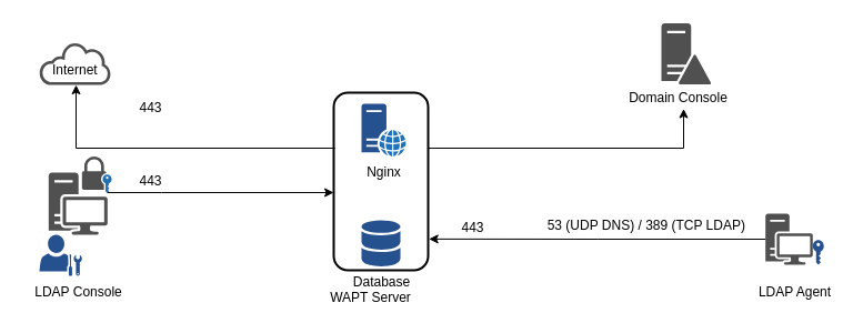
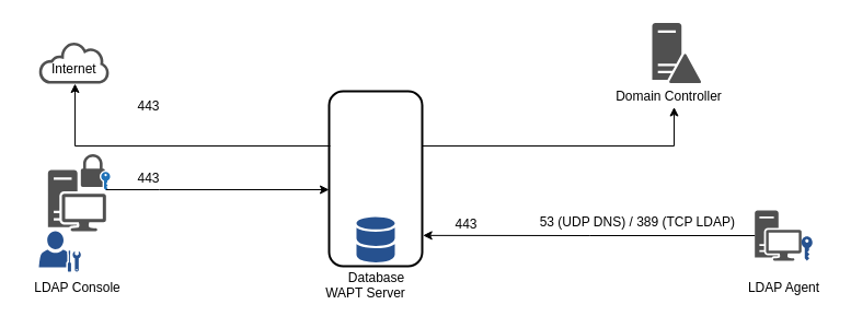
  <mxCell id="0" />
  <mxCell id="1" parent="0" />
  <mxCell id="2" value="" style="edgeStyle=orthogonalEdgeStyle;rounded=0;orthogonalLoop=1;jettySize=auto;html=1;" parent="1" source="3" target="18" edge="1"><mxGeometry relative="1" as="geometry"><mxPoint x="585" y="13" as="targetPoint" /><Array as="points"><mxPoint x="615" y="133" /></Array></mxGeometry></mxCell>
  <mxCell id="3" value="" style="rounded=1;whiteSpace=wrap;html=1;strokeWidth=2;" parent="1" vertex="1"><mxGeometry x="300" y="83" width="85" height="160" as="geometry" /></mxCell>
  <mxCell id="4" value="" style="group" parent="1" vertex="1" connectable="0"><mxGeometry x="688.7" y="192" width="52.59" height="46" as="geometry" /></mxCell>
  <mxCell id="5" value="" style="pointerEvents=1;shadow=0;dashed=0;html=1;strokeColor=none;fillColor=#505050;labelPosition=center;verticalLabelPosition=bottom;verticalAlign=top;outlineConnect=0;align=center;shape=mxgraph.office.devices.workstation;" parent="4" vertex="1"><mxGeometry width="42.59" height="46" as="geometry" /></mxCell>
  <mxCell id="6" value="" style="pointerEvents=1;shadow=0;dashed=0;html=1;strokeColor=none;labelPosition=center;verticalLabelPosition=bottom;verticalAlign=top;outlineConnect=0;align=center;shape=mxgraph.office.security.key_permissions;fillColor=#26518f;aspect=fixed;" parent="4" vertex="1"><mxGeometry x="42.59" y="23.79" width="10" height="22.21" as="geometry" /></mxCell>
  <mxCell id="7" value="LDAP Agent" style="text;html=1;align=center;verticalAlign=middle;resizable=0;points=[];;autosize=1;" parent="1" vertex="1"><mxGeometry x="675" y="253" width="80" height="20" as="geometry" /></mxCell>
- <mxCell id="8" value="Nginx" style="pointerEvents=1;shadow=0;dashed=0;html=1;strokeColor=none;fillColor=#26518f;labelPosition=center;verticalLabelPosition=bottom;verticalAlign=top;outlineConnect=0;align=center;shape=mxgraph.office.servers.web_server_blue;" parent="1" vertex="1"><mxGeometry x="325" y="93" width="40" height="47.5" as="geometry" /></mxCell>
  <mxCell id="9" value="Database" style="shadow=0;dashed=0;html=1;strokeColor=none;labelPosition=center;verticalLabelPosition=bottom;verticalAlign=top;outlineConnect=0;align=center;shape=mxgraph.office.databases.database_mini_2;fillColor=#26518f;" parent="1" vertex="1"><mxGeometry x="325" y="198" width="35" height="42" as="geometry" /></mxCell>
  <mxCell id="10" value="WAPT Server" style="text;html=1;align=center;verticalAlign=middle;resizable=0;points=[];;autosize=1;" parent="1" vertex="1"><mxGeometry x="287.5" y="258" width="90" height="20" as="geometry" /></mxCell>
  <mxCell id="11" value="" style="edgeStyle=orthogonalEdgeStyle;rounded=0;orthogonalLoop=1;jettySize=auto;html=1;entryX=1.011;entryY=0.887;entryDx=0;entryDy=0;entryPerimeter=0;" parent="1" source="5" edge="1"><mxGeometry relative="1" as="geometry"><mxPoint x="385.714" y="214.857" as="targetPoint" /></mxGeometry></mxCell>
  <mxCell id="12" value="443" style="text;html=1;align=center;verticalAlign=middle;resizable=0;points=[];;autosize=1;" parent="1" vertex="1"><mxGeometry x="405" y="195" width="40" height="20" as="geometry" /></mxCell>
  <mxCell id="13" value="53 (UDP DNS) / 389 (TCP LDAP)&amp;nbsp;" style="text;html=1;align=center;verticalAlign=middle;resizable=0;points=[];;autosize=1;" parent="1" vertex="1"><mxGeometry x="482.5" y="192.75" width="200" height="20" as="geometry" /></mxCell>
  <mxCell id="14" value="" style="edgeStyle=orthogonalEdgeStyle;rounded=0;orthogonalLoop=1;jettySize=auto;html=1;" parent="1" target="25" edge="1"><mxGeometry relative="1" as="geometry"><mxPoint x="301" y="133" as="sourcePoint" /><mxPoint x="123.214" y="373.857" as="targetPoint" /><Array as="points"><mxPoint x="301" y="133" /><mxPoint x="68" y="133" /></Array></mxGeometry></mxCell>
  <mxCell id="15" value="443" style="text;html=1;align=center;verticalAlign=middle;resizable=0;points=[];;autosize=1;" parent="1" vertex="1"><mxGeometry x="115" y="86.75" width="40" height="20" as="geometry" /></mxCell>
  <mxCell id="16" value="" style="group" parent="1" vertex="1" connectable="0"><mxGeometry x="555" y="20.5" width="110" height="77" as="geometry" /></mxCell>
  <mxCell id="17" value="" style="pointerEvents=1;shadow=0;dashed=0;html=1;strokeColor=none;fillColor=#505050;labelPosition=center;verticalLabelPosition=bottom;verticalAlign=top;outlineConnect=0;align=center;shape=mxgraph.office.servers.domain_controller;" parent="16" vertex="1"><mxGeometry x="40" width="45" height="55" as="geometry" /></mxCell>
- <mxCell id="18" value="Domain Console" style="text;html=1;align=center;verticalAlign=middle;resizable=0;points=[];;autosize=1;" parent="16" vertex="1"><mxGeometry y="57" width="110" height="20" as="geometry" /></mxCell>
+ <mxCell id="18" value="Domain Controller" style="text;html=1;align=center;verticalAlign=middle;resizable=0;points=[];;autosize=1;" parent="16" vertex="1"><mxGeometry y="57" width="110" height="20" as="geometry" /></mxCell>
  <mxCell id="19" value="" style="group" parent="1" vertex="1" connectable="0"><mxGeometry x="35" y="140.5" width="65.06" height="112.52" as="geometry" /></mxCell>
  <mxCell id="20" value="" style="pointerEvents=1;shadow=0;dashed=0;html=1;strokeColor=none;fillColor=#505050;labelPosition=center;verticalLabelPosition=bottom;verticalAlign=top;outlineConnect=0;align=center;shape=mxgraph.office.devices.workstation;" parent="19" vertex="1"><mxGeometry x="8.32" y="14.52" width="53" height="56" as="geometry" /></mxCell>
  <mxCell id="21" value="" style="pointerEvents=1;shadow=0;dashed=0;html=1;strokeColor=none;fillColor=#505050;labelPosition=center;verticalLabelPosition=bottom;verticalAlign=top;outlineConnect=0;align=center;shape=mxgraph.office.security.lock_with_key_security_blue;" parent="19" vertex="1"><mxGeometry x="38.32" width="26.74" height="33" as="geometry" /></mxCell>
  <mxCell id="22" value="" style="pointerEvents=1;shadow=0;dashed=0;html=1;strokeColor=none;fillColor=#26518f;labelPosition=center;verticalLabelPosition=bottom;verticalAlign=top;outlineConnect=0;align=center;shape=mxgraph.office.users.administrator;" parent="19" vertex="1"><mxGeometry y="70.52" width="38.32" height="37" as="geometry" /></mxCell>
  <mxCell id="23" value="" style="group" parent="1" vertex="1" connectable="0"><mxGeometry x="35" y="37.99" width="70" height="38.03" as="geometry" /></mxCell>
  <mxCell id="24" value="Internet" style="text;html=1;resizable=0;autosize=1;align=left;verticalAlign=top;spacingTop=-4;points=[];rotation=0;" parent="23" vertex="1"><mxGeometry x="10" y="15" width="60" height="20" as="geometry" /></mxCell>
  <mxCell id="25" value="" style="pointerEvents=1;shadow=0;dashed=0;html=1;strokeColor=none;fillColor=#505050;labelPosition=center;verticalLabelPosition=bottom;outlineConnect=0;verticalAlign=top;align=center;shape=mxgraph.office.clouds.cloud;" parent="23" vertex="1"><mxGeometry width="65" height="38.03" as="geometry" /></mxCell>
  <mxCell id="26" value="LDAP Console" style="text;html=1;align=center;verticalAlign=middle;resizable=0;points=[];;autosize=1;" parent="1" vertex="1"><mxGeometry x="20" y="253" width="100" height="20" as="geometry" /></mxCell>
  <mxCell id="27" value="443" style="text;html=1;align=center;verticalAlign=middle;resizable=0;points=[];;autosize=1;" parent="1" vertex="1"><mxGeometry x="115" y="153" width="40" height="20" as="geometry" /></mxCell>
  <mxCell id="28" value="" style="edgeStyle=orthogonalEdgeStyle;rounded=0;orthogonalLoop=1;jettySize=auto;html=1;" parent="1" source="20" target="3" edge="1"><mxGeometry relative="1" as="geometry"><mxPoint x="66.481" y="147.37" as="sourcePoint" /><mxPoint x="299.997" y="178.626" as="targetPoint" /><Array as="points"><mxPoint x="145" y="173" /><mxPoint x="145" y="173" /></Array></mxGeometry></mxCell>
